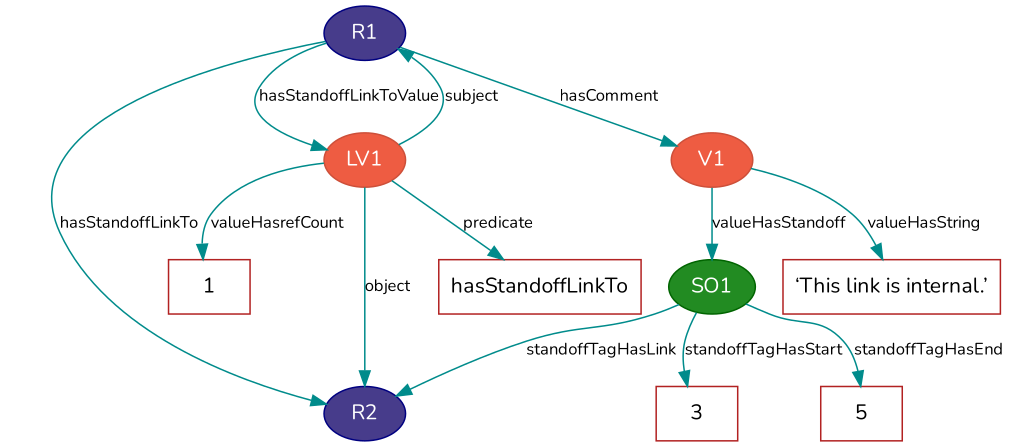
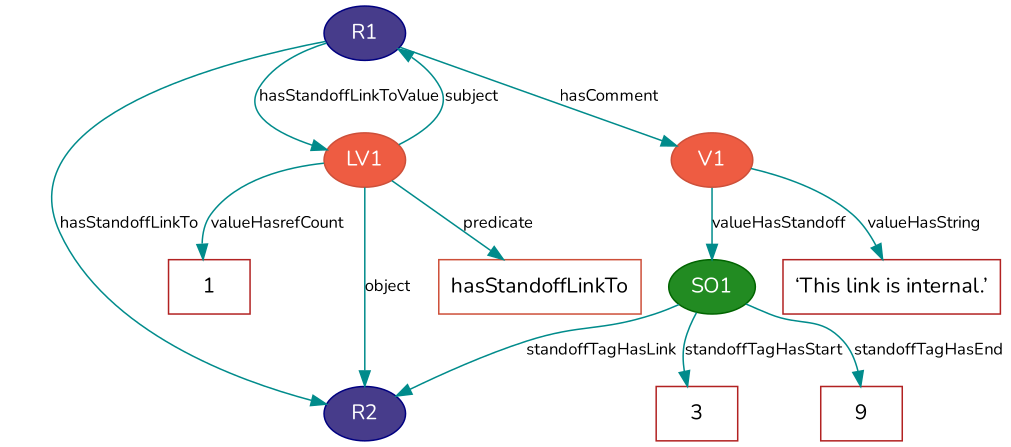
  digraph {
    fontname=Nunito
    node [color=firebrick fontname=Nunito]
    edge [color=cyan4 fontname=Nunito fontsize=11]
    n1 [color=navy fillcolor=slateblue4 fontcolor=white label=R1 style=filled]
    n2 [color=navy fillcolor=slateblue4 fontcolor=white label=R2 style=filled]
    n3 [color=tomato3 fillcolor=tomato2 fontcolor=white label=V1 style=filled]
    n4 [color=tomato3 fillcolor=tomato2 fontcolor=white label=LV1 style=filled]
    n5 [label="‘This link is internal.’" shape=box]
    n6 [label=3 shape=box]
-   n7 [label=5 shape=box]
-   n8 [label=hasStandoffLinkTo shape=box]
+   n7 [label=9 shape=box]
+   n8 [color=tomato3 label=hasStandoffLinkTo shape=box]
    n9 [label=1 shape=box]
    n10 [color=darkgreen fillcolor=forestgreen fontcolor=white label=SO1 style=filled]
    subgraph sub_1 {
      n1
      n2
    }
    subgraph sub_2 {
      n3
      n4
    }
    subgraph sub_3 {
      n5
      n6
      n7
      n8
      n9
    }
    subgraph sub_4 {
      rank=same
      rankdir=LR
      n6
      n7
    }
    n1 -> n2 [label=hasStandoffLinkTo]
    n1 -> n3 [label=hasComment]
    n1 -> n4 [label=hasStandoffLinkToValue]
    n3 -> n5 [label=valueHasString]
    n3 -> n10 [label=valueHasStandoff]
    n4 -> n1 [label=subject]
    n4 -> n2 [label=object]
    n4 -> n8 [label=predicate]
    n4 -> n9 [label=valueHasrefCount]
    n6 -> n7 [style=invis]
    n10 -> n2 [label=standoffTagHasLink]
    n10 -> n6 [label=standoffTagHasStart]
    n10 -> n7 [label=standoffTagHasEnd]
  }
